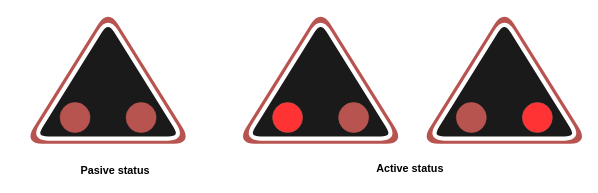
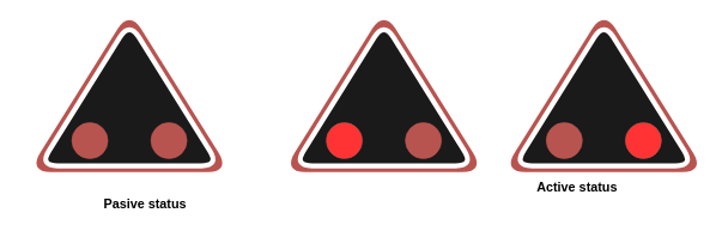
  <mxCell id="0" />
  <mxCell id="1" parent="0" />
  <mxCell id="2" value="" style="group" vertex="1" connectable="0" parent="1"><mxGeometry x="45" y="20" width="269" height="215.2" as="geometry" /></mxCell>
  <mxCell id="3" value="" style="triangle;whiteSpace=wrap;html=1;direction=north;rounded=1;strokeWidth=7;fillColor=#B85450;strokeColor=#B85450;gradientColor=none;fillStyle=auto;perimeterSpacing=10;arcSize=50;aspect=fixed;" vertex="1" parent="2"><mxGeometry width="269" height="215.2" as="geometry" /></mxCell>
  <mxCell id="4" value="" style="triangle;whiteSpace=wrap;html=1;direction=north;rounded=1;strokeWidth=7;fillColor=#1A1A1A;strokeColor=#FFFFFF;gradientColor=none;fillStyle=auto;perimeterSpacing=10;arcSize=50;" vertex="1" parent="2"><mxGeometry x="9.5" y="10.0" width="250" height="200" as="geometry" /></mxCell>
  <mxCell id="5" value="" style="group" vertex="1" connectable="0" parent="2"><mxGeometry x="54.5" y="150" width="160" height="50" as="geometry" /></mxCell>
  <mxCell id="6" value="" style="ellipse;whiteSpace=wrap;html=1;aspect=fixed;fillColor=#B85450;strokeColor=#b85450;" vertex="1" parent="5"><mxGeometry x="110" width="50" height="50" as="geometry" /></mxCell>
  <mxCell id="7" value="" style="ellipse;whiteSpace=wrap;html=1;aspect=fixed;fillColor=#B85450;strokeColor=#b85450;" vertex="1" parent="5"><mxGeometry width="50" height="50" as="geometry" /></mxCell>
  <mxCell id="8" value="" style="group" vertex="1" connectable="0" parent="1"><mxGeometry x="399" y="20" width="269" height="215.2" as="geometry" /></mxCell>
  <mxCell id="9" value="" style="triangle;whiteSpace=wrap;html=1;direction=north;rounded=1;strokeWidth=7;fillColor=#B85450;strokeColor=#B85450;gradientColor=none;fillStyle=auto;perimeterSpacing=10;arcSize=50;aspect=fixed;" vertex="1" parent="8"><mxGeometry width="269" height="215.2" as="geometry" /></mxCell>
  <mxCell id="10" value="" style="triangle;whiteSpace=wrap;html=1;direction=north;rounded=1;strokeWidth=7;fillColor=#1A1A1A;strokeColor=#FFFFFF;gradientColor=none;fillStyle=auto;perimeterSpacing=10;arcSize=50;" vertex="1" parent="8"><mxGeometry x="9.5" y="10.0" width="250" height="200" as="geometry" /></mxCell>
  <mxCell id="11" value="" style="group" vertex="1" connectable="0" parent="8"><mxGeometry x="54.5" y="150" width="160" height="50" as="geometry" /></mxCell>
  <mxCell id="12" value="" style="ellipse;whiteSpace=wrap;html=1;aspect=fixed;fillColor=#B85450;strokeColor=#b85450;" vertex="1" parent="11"><mxGeometry x="110" width="50" height="50" as="geometry" /></mxCell>
  <mxCell id="13" value="" style="ellipse;whiteSpace=wrap;html=1;aspect=fixed;fillColor=#FF3333;strokeColor=#b85450;" vertex="1" parent="11"><mxGeometry width="50" height="50" as="geometry" /></mxCell>
  <mxCell id="14" value="" style="group" vertex="1" connectable="0" parent="1"><mxGeometry x="705" y="20" width="269" height="215.2" as="geometry" /></mxCell>
  <mxCell id="15" value="" style="triangle;whiteSpace=wrap;html=1;direction=north;rounded=1;strokeWidth=7;fillColor=#B85450;strokeColor=#B85450;gradientColor=none;fillStyle=auto;perimeterSpacing=10;arcSize=50;aspect=fixed;" vertex="1" parent="14"><mxGeometry width="269" height="215.2" as="geometry" /></mxCell>
  <mxCell id="16" value="" style="triangle;whiteSpace=wrap;html=1;direction=north;rounded=1;strokeWidth=7;fillColor=#1A1A1A;strokeColor=#FFFFFF;gradientColor=none;fillStyle=auto;perimeterSpacing=10;arcSize=50;" vertex="1" parent="14"><mxGeometry x="9.5" y="10.0" width="250" height="200" as="geometry" /></mxCell>
  <mxCell id="17" value="" style="group" vertex="1" connectable="0" parent="14"><mxGeometry x="54.5" y="150" width="160" height="50" as="geometry" /></mxCell>
  <mxCell id="18" value="" style="ellipse;whiteSpace=wrap;html=1;aspect=fixed;fillColor=#FF3333;strokeColor=#b85450;" vertex="1" parent="17"><mxGeometry x="110" width="50" height="50" as="geometry" /></mxCell>
  <mxCell id="19" value="" style="ellipse;whiteSpace=wrap;html=1;aspect=fixed;fillColor=#B85450;strokeColor=#b85450;" vertex="1" parent="17"><mxGeometry width="50" height="50" as="geometry" /></mxCell>
- <mxCell id="20" value="Active status" style="text;html=1;align=center;verticalAlign=middle;whiteSpace=wrap;rounded=0;fontSize=18;fontStyle=1" vertex="1" parent="1"><mxGeometry x="501" y="266" width="363" height="30" as="geometry" /></mxCell>
- <mxCell id="21" value="Pasive status" style="text;html=1;align=center;verticalAlign=middle;whiteSpace=wrap;rounded=0;fontSize=18;fontStyle=1" vertex="1" parent="1"><mxGeometry x="10" y="269" width="363" height="30" as="geometry" /></mxCell>
+ <mxCell id="20" value="Active status" style="text;html=1;align=center;verticalAlign=middle;whiteSpace=wrap;rounded=0;fontSize=18;fontStyle=1" vertex="1" parent="1"><mxGeometry x="621" y="246" width="363" height="30" as="geometry" /></mxCell>
+ <mxCell id="21" value="Pasive status" style="text;html=1;align=center;verticalAlign=middle;whiteSpace=wrap;rounded=0;fontSize=18;fontStyle=1" vertex="1" parent="1"><mxGeometry x="20" y="269" width="363" height="30" as="geometry" /></mxCell>
